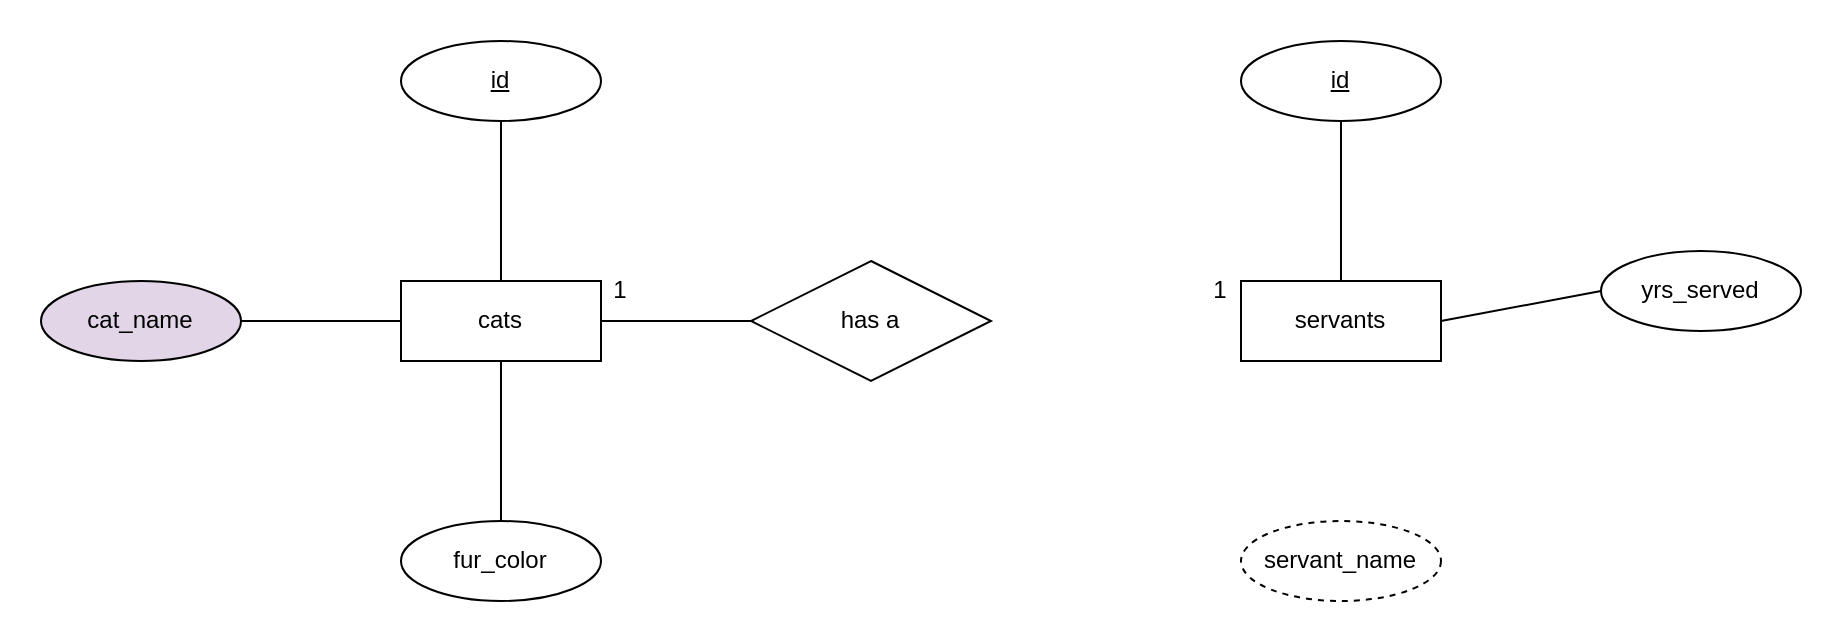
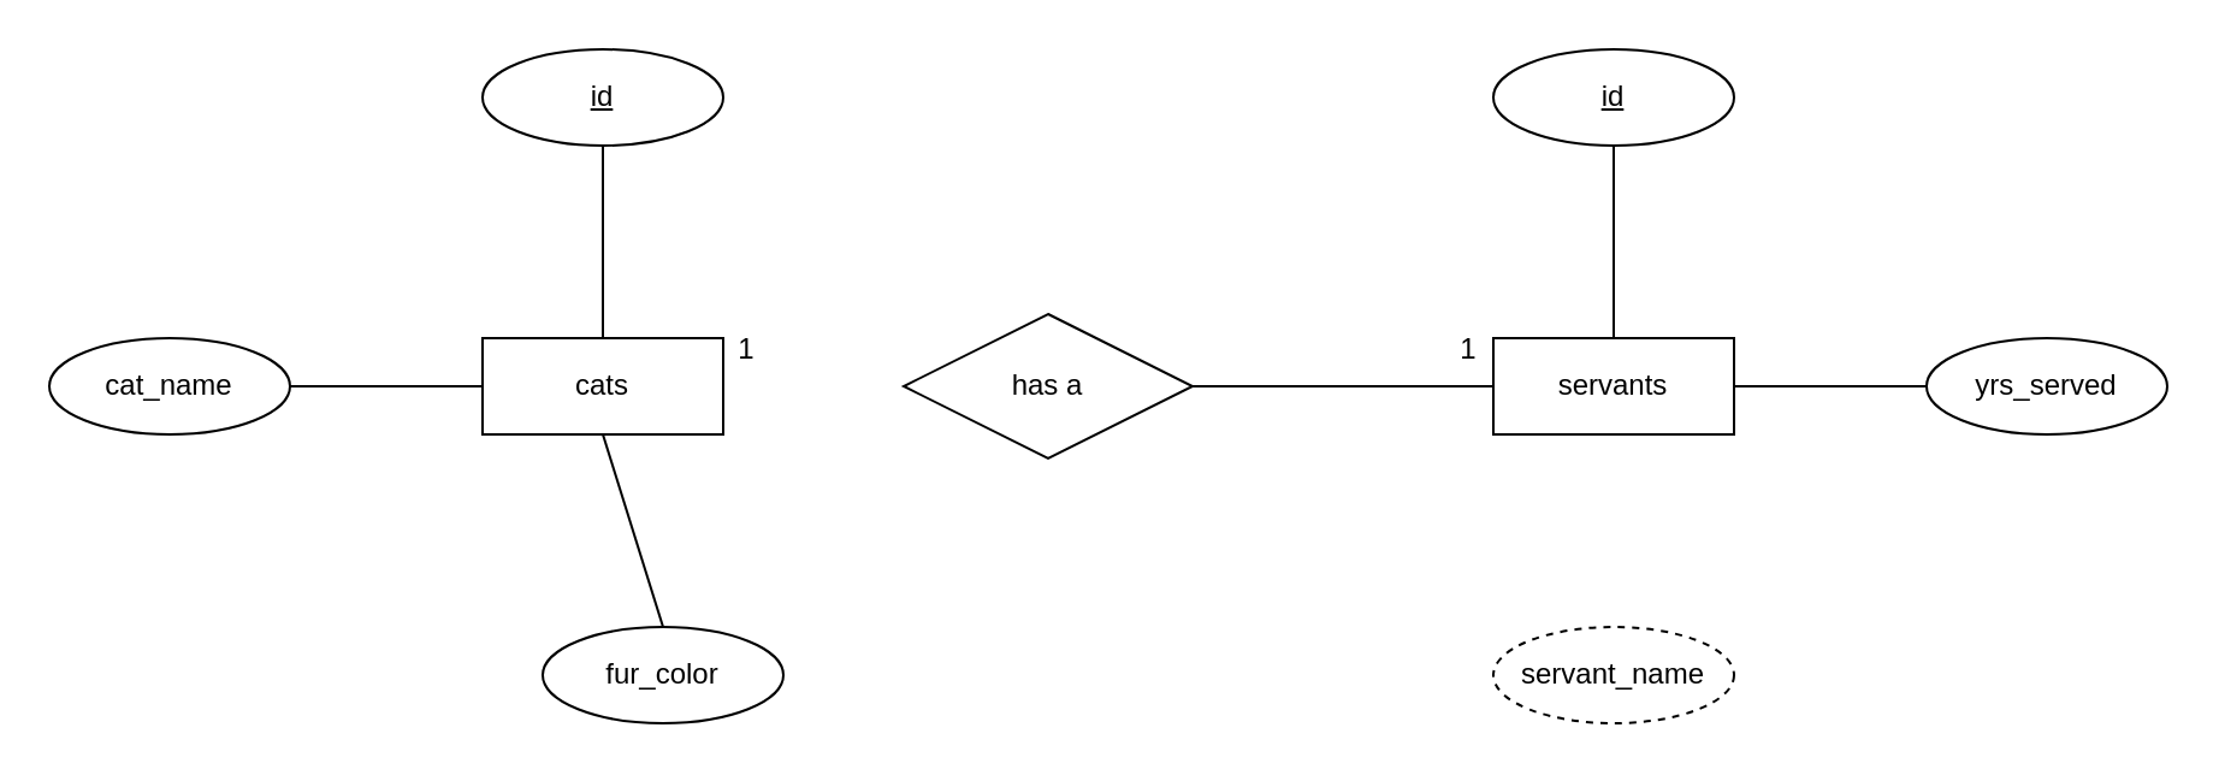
  <mxCell id="0" />
  <mxCell id="1" parent="0" />
  <mxCell id="2" value="cats" style="whiteSpace=wrap;html=1;align=center;" vertex="1" parent="1"><mxGeometry x="200" y="140" width="100" height="40" as="geometry" /></mxCell>
  <mxCell id="3" value="id" style="ellipse;whiteSpace=wrap;html=1;align=center;fontStyle=4;" vertex="1" parent="1"><mxGeometry x="200" y="20" width="100" height="40" as="geometry" /></mxCell>
- <mxCell id="4" value="cat_name" style="ellipse;whiteSpace=wrap;html=1;align=center;fillColor=#e1d5e7;" vertex="1" parent="1"><mxGeometry y="140" width="100" height="40" as="geometry" x="20" /></mxCell>
- <mxCell id="5" value="fur_color" style="ellipse;whiteSpace=wrap;html=1;align=center;" vertex="1" parent="1"><mxGeometry x="200" y="260" width="100" height="40" as="geometry" /></mxCell>
+ <mxCell id="4" value="cat_name" style="ellipse;whiteSpace=wrap;html=1;align=center;" vertex="1" parent="1"><mxGeometry y="140" width="100" height="40" as="geometry" x="20" /></mxCell>
+ <mxCell id="5" value="fur_color" style="ellipse;whiteSpace=wrap;html=1;align=center;" vertex="1" parent="1"><mxGeometry x="225" y="260" width="100" height="40" as="geometry" /></mxCell>
  <mxCell id="6" value="" style="endArrow=none;html=1;rounded=0;entryX=0.5;entryY=1;entryDx=0;entryDy=0;exitX=0.5;exitY=0;exitDx=0;exitDy=0;" edge="1" parent="1" source="2" target="3"><mxGeometry relative="1" as="geometry"><mxPoint x="160" y="90" as="sourcePoint" /><mxPoint x="320" y="90" as="targetPoint" /></mxGeometry></mxCell>
  <mxCell id="7" value="" style="endArrow=none;html=1;rounded=0;entryX=0.5;entryY=1;entryDx=0;entryDy=0;exitX=0.5;exitY=0;exitDx=0;exitDy=0;" edge="1" parent="1" source="5" target="2"><mxGeometry relative="1" as="geometry"><mxPoint x="380" y="270" as="sourcePoint" /><mxPoint x="380" y="190" as="targetPoint" /></mxGeometry></mxCell>
  <mxCell id="8" value="" style="endArrow=none;html=1;rounded=0;entryX=1;entryY=0.5;entryDx=0;entryDy=0;" edge="1" parent="1" target="4"><mxGeometry relative="1" as="geometry"><mxPoint x="200" y="160" as="sourcePoint" /><mxPoint x="270" y="80" as="targetPoint" /></mxGeometry></mxCell>
  <mxCell id="9" value="servants" style="whiteSpace=wrap;html=1;align=center;" vertex="1" parent="1"><mxGeometry x="620" y="140" width="100" height="40" as="geometry" /></mxCell>
  <mxCell id="10" value="id" style="ellipse;whiteSpace=wrap;html=1;align=center;fontStyle=4;" vertex="1" parent="1"><mxGeometry x="620" y="20" width="100" height="40" as="geometry" /></mxCell>
- <mxCell id="11" value="yrs_served" style="ellipse;whiteSpace=wrap;html=1;align=center;" vertex="1" parent="1"><mxGeometry x="800" y="125" width="100" height="40" as="geometry" /></mxCell>
+ <mxCell id="11" value="yrs_served" style="ellipse;whiteSpace=wrap;html=1;align=center;" vertex="1" parent="1"><mxGeometry x="800" y="140" width="100" height="40" as="geometry" /></mxCell>
  <mxCell id="12" value="servant_name" style="ellipse;whiteSpace=wrap;html=1;align=center;dashed=1;" vertex="1" parent="1"><mxGeometry x="620" y="260" width="100" height="40" as="geometry" /></mxCell>
  <mxCell id="13" value="" style="endArrow=none;html=1;rounded=0;entryX=0.5;entryY=1;entryDx=0;entryDy=0;" edge="1" source="9" target="10" parent="1"><mxGeometry relative="1" as="geometry"><mxPoint x="580" y="90" as="sourcePoint" /><mxPoint x="740" y="90" as="targetPoint" /></mxGeometry></mxCell>
  <mxCell id="14" value="" style="endArrow=none;html=1;rounded=0;entryX=1;entryY=0.5;entryDx=0;entryDy=0;exitX=0;exitY=0.5;exitDx=0;exitDy=0;" edge="1" source="11" target="9" parent="1"><mxGeometry relative="1" as="geometry"><mxPoint x="770" y="210" as="sourcePoint" /><mxPoint x="770" y="130" as="targetPoint" /></mxGeometry></mxCell>
  <mxCell id="15" value="has a" style="shape=rhombus;perimeter=rhombusPerimeter;whiteSpace=wrap;html=1;align=center;" vertex="1" parent="1"><mxGeometry x="375" y="130" width="120" height="60" as="geometry" /></mxCell>
- <mxCell id="16" value="" style="endArrow=none;html=1;rounded=0;exitX=0;exitY=0.5;exitDx=0;exitDy=0;entryX=1;entryY=0.5;entryDx=0;entryDy=0;" edge="1" parent="1" source="15" target="2"><mxGeometry relative="1" as="geometry"><mxPoint x="420" y="160" as="sourcePoint" /><mxPoint x="380" y="160" as="targetPoint" /></mxGeometry></mxCell>
+ <mxCell id="17" value="" style="endArrow=none;html=1;rounded=0;exitX=0;exitY=0.5;exitDx=0;exitDy=0;entryX=1;entryY=0.5;entryDx=0;entryDy=0;" edge="1" parent="1" source="9" target="15"><mxGeometry relative="1" as="geometry"><mxPoint x="590" y="190" as="sourcePoint" /><mxPoint x="550" y="190" as="targetPoint" /></mxGeometry></mxCell>
  <mxCell id="18" value="1" style="text;html=1;align=center;verticalAlign=middle;whiteSpace=wrap;rounded=0;" vertex="1" parent="1"><mxGeometry x="280" y="130" width="60" height="30" as="geometry" /></mxCell>
  <mxCell id="19" value="1" style="text;html=1;align=center;verticalAlign=middle;whiteSpace=wrap;rounded=0;" vertex="1" parent="1"><mxGeometry x="580" y="130" width="60" height="30" as="geometry" /></mxCell>
